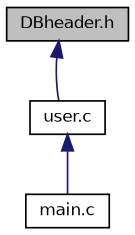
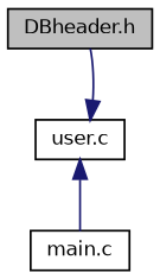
  digraph {
    node [color=black fillcolor=white fontname=Helvetica fontsize=10 shape=record style=filled]
    edge [color=midnightblue dir=back fontname=Helvetica fontsize=10 labelfontname=Helvetica labelfontsize=10 style=solid]
    n1 [fillcolor=grey75 fontcolor=black height=0.2 label="DBheader.h" width=0.4]
    n2 [height=0.2 label="user.c" width=0.4]
    n3 [height=0.2 label="main.c" width=0.4]
-   n1 -> n2
+   n2 -> n1
    n2 -> n3
  }
